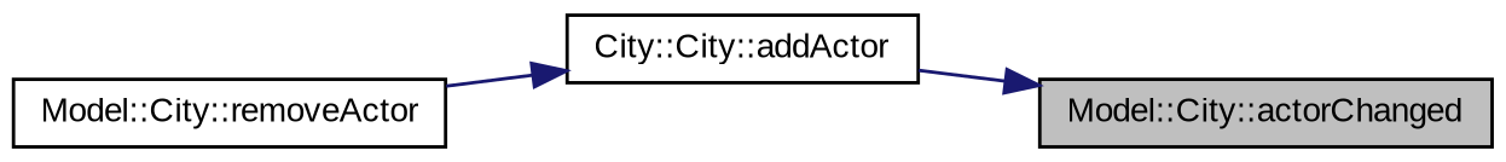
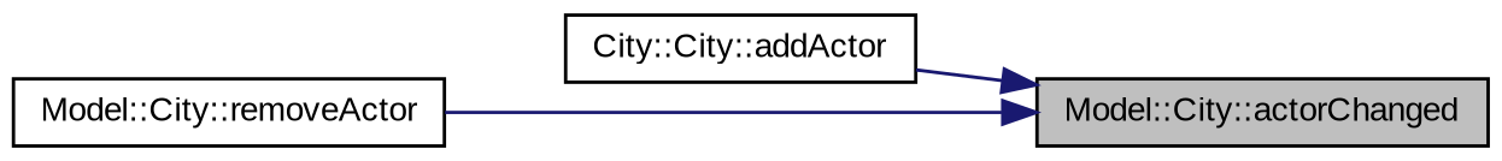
  digraph {
    fontname="Liberation Sans"
    rankdir=RL
    node [color=black fillcolor=white fontname="Liberation Sans" fontsize=10 shape=record style=filled]
    edge [color=midnightblue dir=back fontname="Liberation Sans" fontsize=10 labelfontname=Helvetica labelfontsize=10 style=solid]
    n1 [fillcolor=grey75 fontcolor=black height=0.2 label="Model::City::actorChanged" width=0.4]
    n2 [height=0.2 label="City::City::addActor" width=0.4]
    n3 [height=0.2 label="Model::City::removeActor" width=0.4]
    n1 -> n2
-   n2 -> n3
+   n1 -> n3
  }
